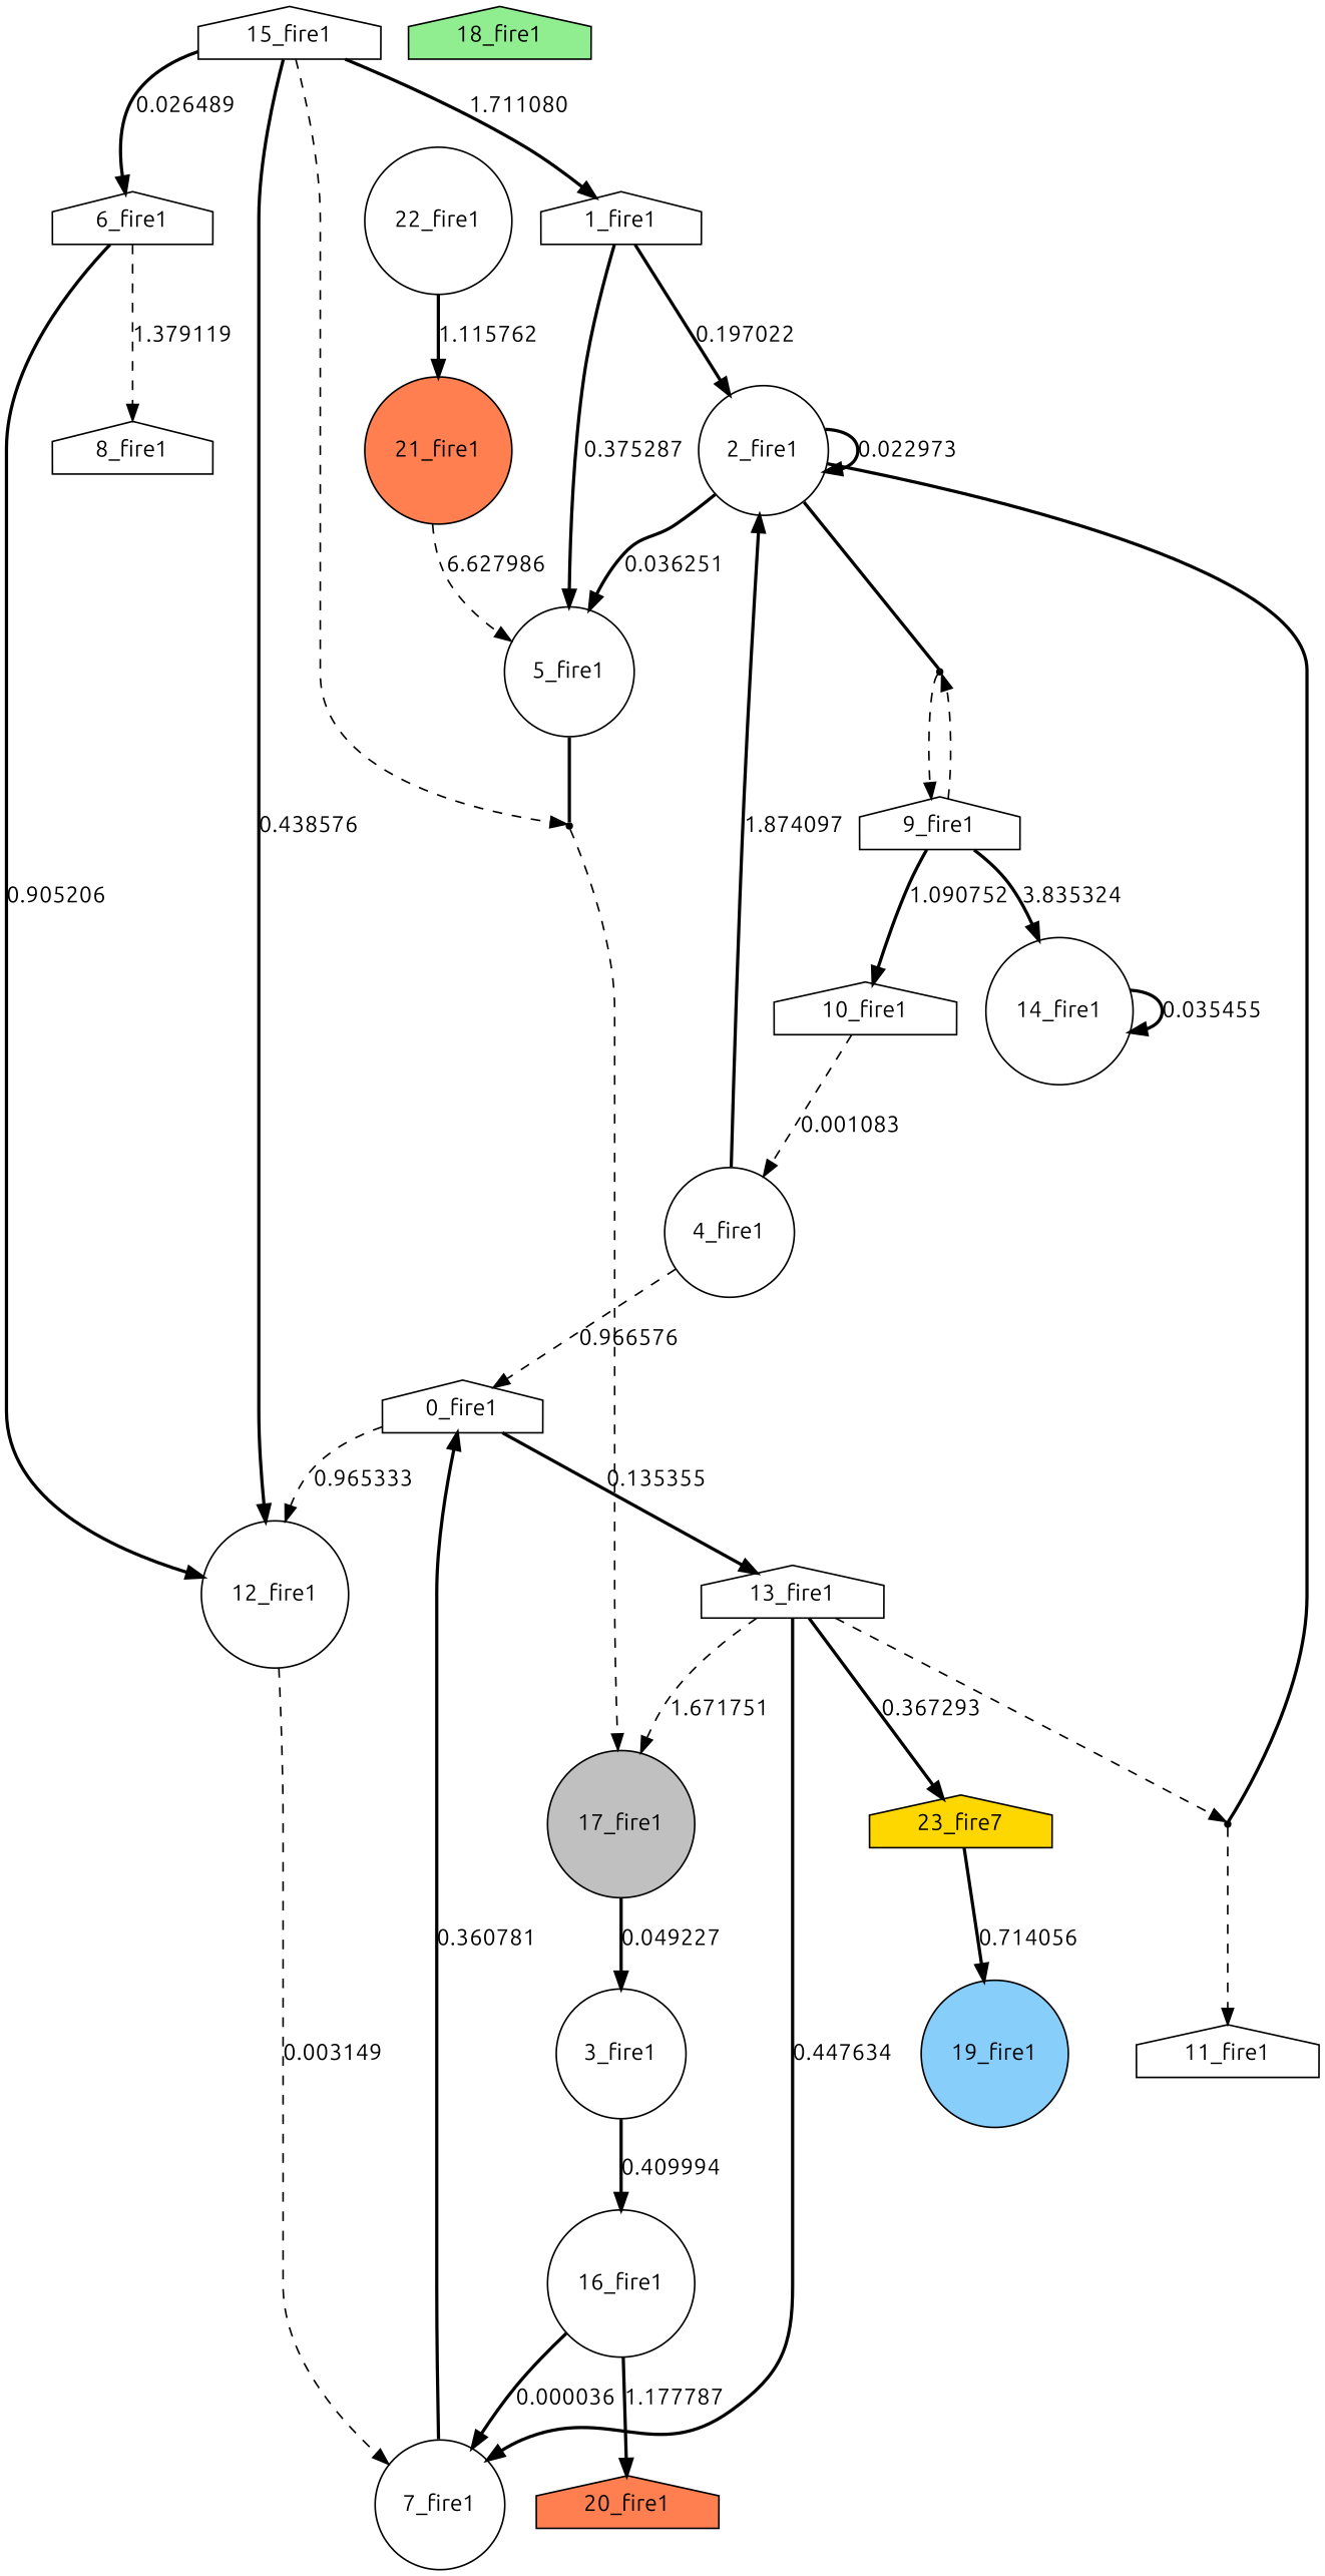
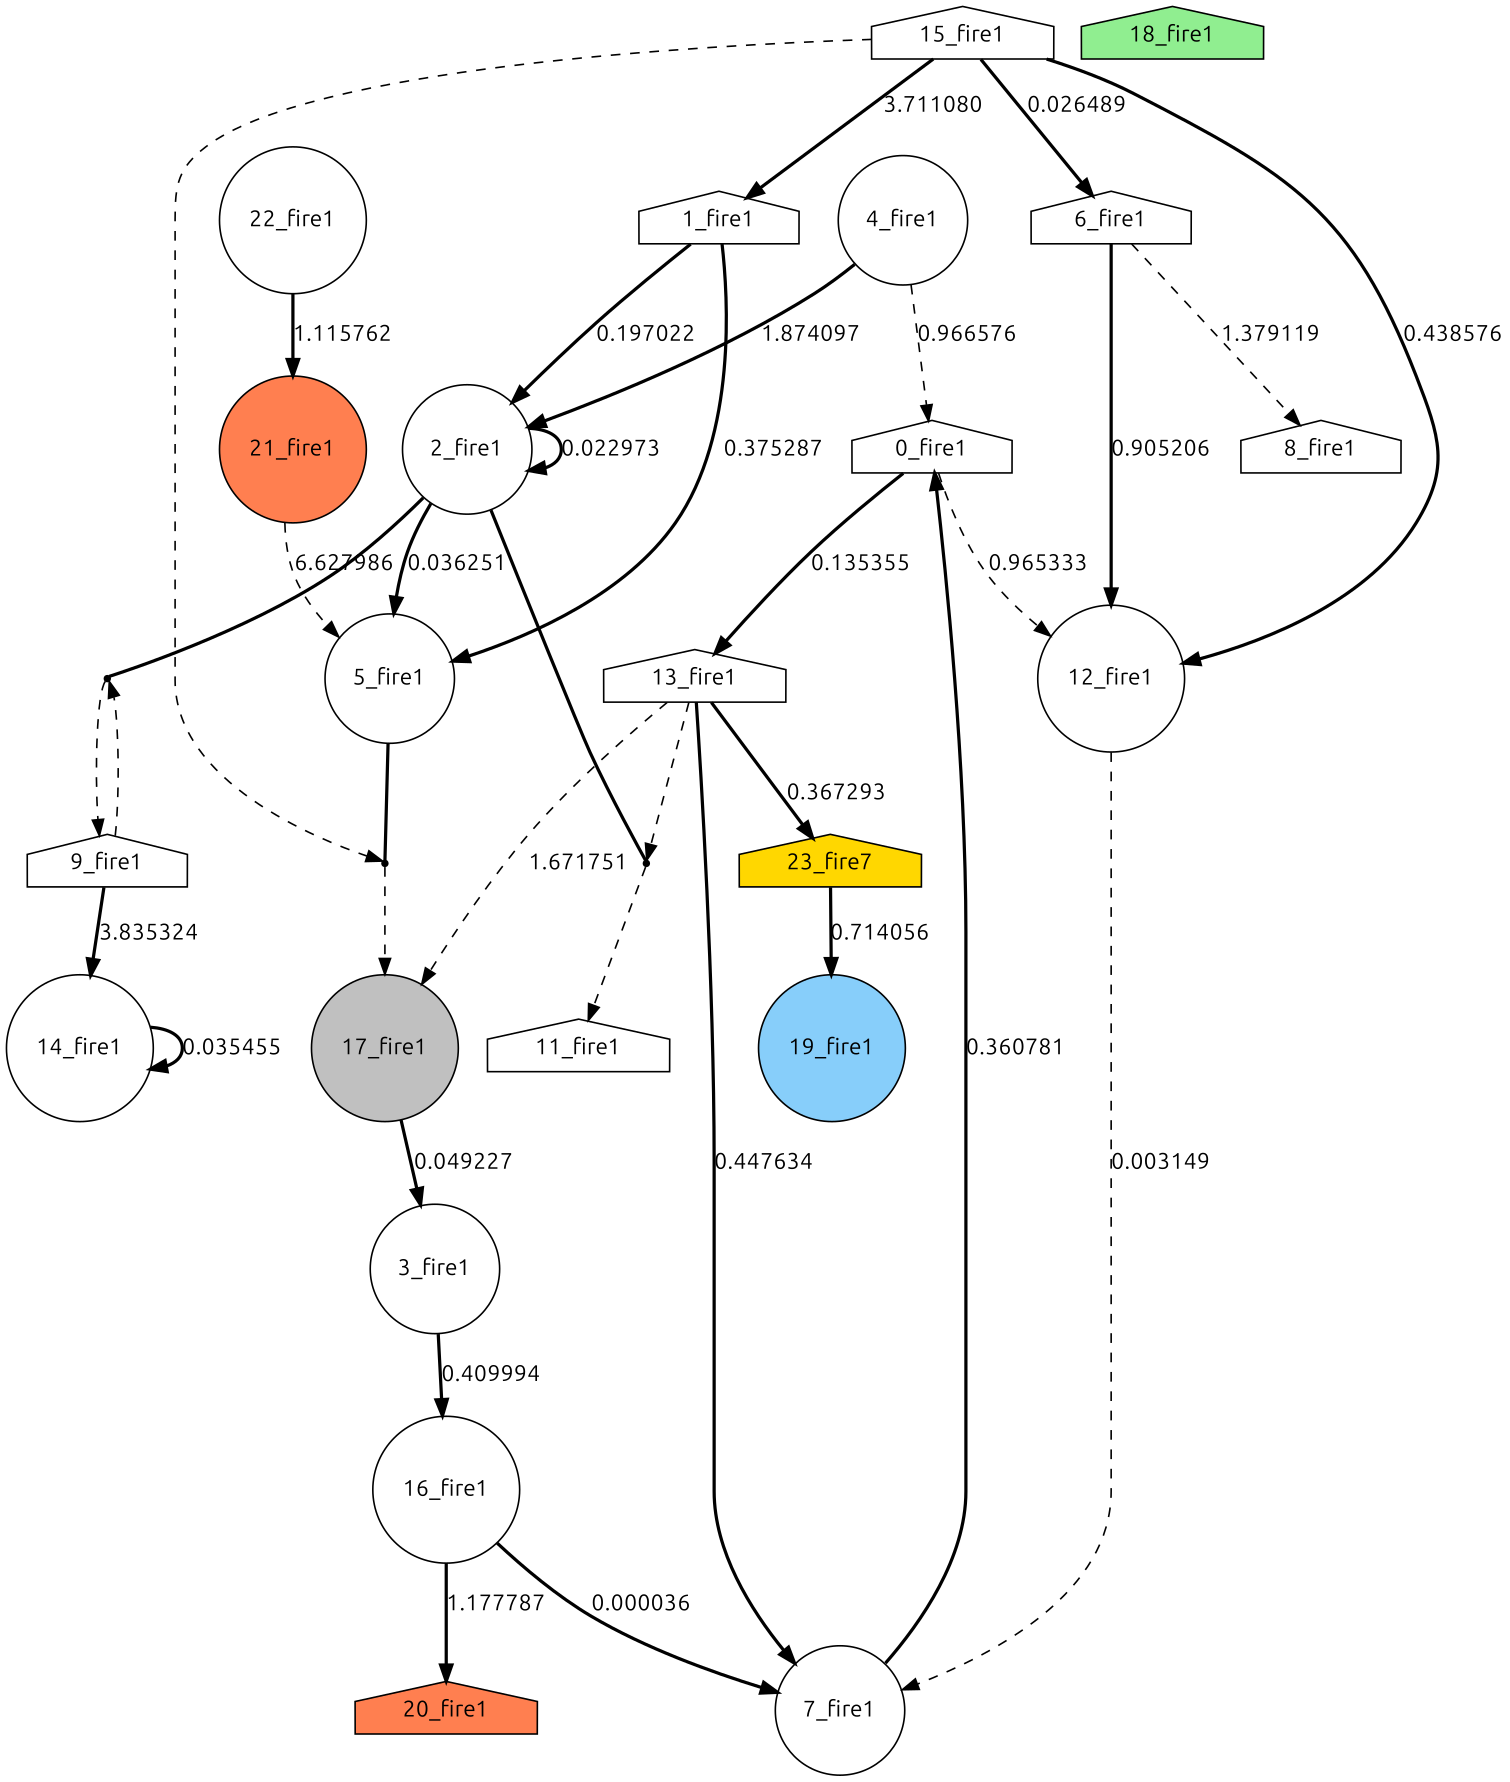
  digraph {
    fontname=Ubuntu
    node [fontname=Ubuntu shape=house]
    edge [fontname=Ubuntu style=bold]
    n1 [label="0_fire1"]
    n2 [label="12_fire1" shape=circle]
    n3 [label="13_fire1"]
    n4 [label="7_fire1" shape=circle]
    25 [shape=point]
    n6 [fillcolor=gray label="17_fire1" shape=circle style=filled]
    n7 [fillcolor=gold label="23_fire7" style=filled]
    n8 [label="1_fire1"]
    n9 [label="2_fire1" shape=circle]
    n10 [label="5_fire1" shape=circle]
    26 [shape=point]
    24 [shape=point]
    n13 [label="11_fire1"]
    n14 [label="9_fire1"]
    n15 [label="3_fire1" shape=circle]
    n16 [label="16_fire1" shape=circle]
    n17 [fillcolor=coral label="20_fire1" style=filled]
    n18 [label="4_fire1" shape=circle]
    n19 [label="6_fire1"]
    n20 [label="8_fire1"]
-   n21 [label="10_fire1"]
    n22 [label="14_fire1" shape=circle]
    n23 [fillcolor=lightskyblue label="19_fire1" shape=circle style=filled]
    n24 [label="15_fire1"]
    n25 [fillcolor=lightgreen label="18_fire1" style=filled]
    n26 [fillcolor=coral label="21_fire1" shape=circle style=filled]
    n27 [label="22_fire1" shape=circle]
    n1 -> n2 [label=0.965333 style=dashed]
    n1 -> n3 [label=0.135355]
    n2 -> n4 [label=0.003149 style=dashed]
    n3 -> n4 [label=0.447634]
    n3 -> 25 [style=dashed]
    n3 -> n6 [label=1.671751 style=dashed]
    n3 -> n7 [label=0.367293]
    n4 -> n1 [label=0.360781]
    25 -> n13 [style=dashed]
    n6 -> n15 [label=0.049227]
    n7 -> n23 [label=0.714056]
    n8 -> n9 [label=0.197022]
    n8 -> n10 [label=0.375287]
    n9 -> 25 [dir=none]
    n9 -> n9 [label=0.022973]
    n9 -> n10 [label=0.036251]
    n9 -> 26 [dir=none]
    n10 -> 24 [dir=none]
    26 -> n14 [style=dashed]
    24 -> n6 [style=dashed]
    n14 -> 26 [style=dashed]
-   n14 -> n21 [label=1.090752]
    n14 -> n22 [label=3.835324]
    n15 -> n16 [label=0.409994]
    n16 -> n4 [label=0.000036]
    n16 -> n17 [label=1.177787]
    n18 -> n1 [label=0.966576 style=dashed]
    n18 -> n9 [label=1.874097]
    n19 -> n2 [label=0.905206]
    n19 -> n20 [label=1.379119 style=dashed]
-   n21 -> n18 [label=0.001083 style=dashed]
    n22 -> n22 [label=0.035455]
    n24 -> n2 [label=0.438576]
-   n24 -> n8 [label=1.711080]
+   n24 -> n8 [label=3.711080]
    n24 -> 24 [style=dashed]
    n24 -> n19 [label=0.026489]
    n26 -> n10 [label=6.627986 style=dashed]
    n27 -> n26 [label=1.115762]
  }
